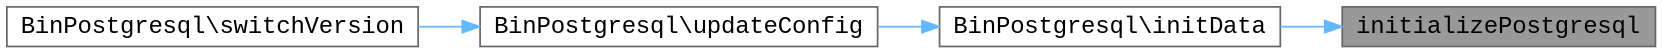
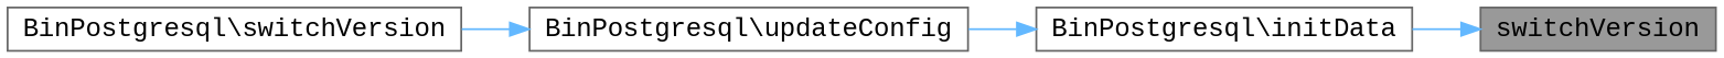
  digraph {
    rankdir=RL
    fontname="Liberation Mono"
    node [color=grey40 fillcolor=white fontname="Liberation Mono" fontsize=14 shape=box style=filled]
    edge [color=steelblue1 dir=back fontname="Liberation Mono" fontsize=14 labelfontname=Helvetica labelfontsize=14 style=solid]
-   n1 [color=gray40 fillcolor=grey60 fontcolor=black height=0.2 label=initializePostgresql width=0.4]
+   n1 [color=gray40 fillcolor=grey60 fontcolor=black height=0.2 label=switchVersion width=0.4]
    n2 [height=0.2 label="BinPostgresql\\initData" width=0.4]
    n3 [height=0.2 label="BinPostgresql\\updateConfig" width=0.4]
    n4 [height=0.2 label="BinPostgresql\\switchVersion" width=0.4]
    n1 -> n2
    n2 -> n3
    n3 -> n4
  }
